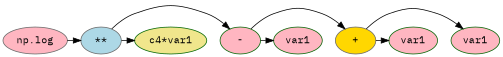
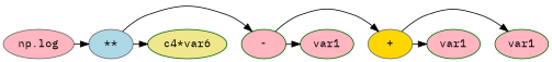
  digraph {
    fontname="IBM Plex Mono"
    node [style=filled fillcolor=lightpink color=darkgreen fontname="IBM Plex Mono"]
    edge [constraint=false fontname="IBM Plex Mono"]
    n1 [label="np.log" color=gray40]
    n2 [label="**" fillcolor=lightblue color=gray40]
-   n3 [label="c4*var1" fillcolor=khaki]
+   n3 [label="c4*var6" fillcolor=khaki]
    n4 [label="-"]
    n5 [label=var1]
    n6 [label="+" fillcolor=gold color=gray40]
    n7 [label=var1]
    n8 [label=var1]
    n1 -> n2
    n2 -> n3
    n2 -> n4
    n4 -> n5
    n4 -> n6
    n6 -> n7
    n6 -> n8
  }
